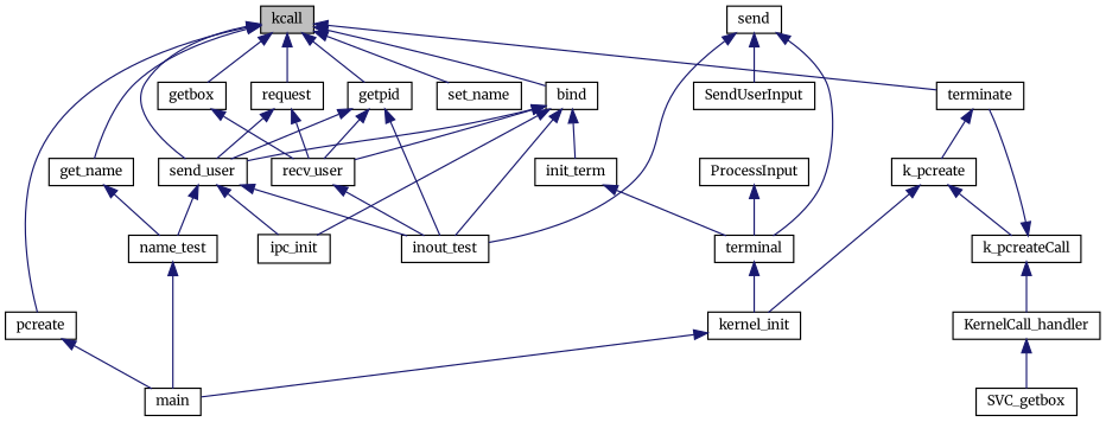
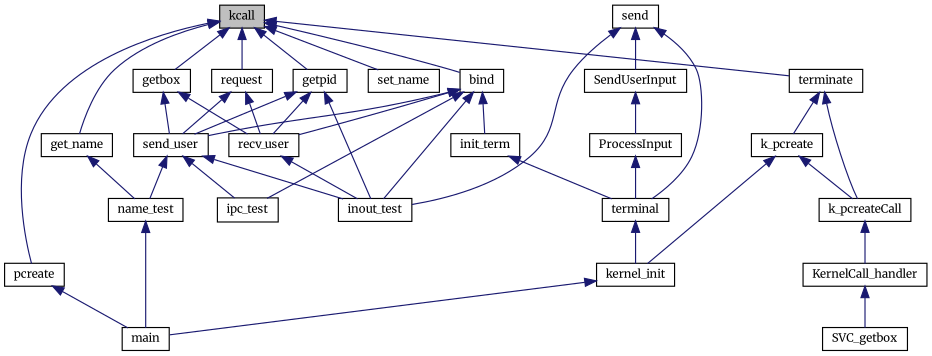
  digraph {
    fontname=Merriweather
    rankdir=TB
    node [color=black fillcolor=white fontname=Merriweather fontsize=10 shape=record style=filled]
    edge [color=midnightblue dir=back fontname=Merriweather fontsize=10 labelfontname=Helvetica labelfontsize=10 style=solid]
    n1 [fillcolor=grey75 fontcolor=black height=0.2 label=kcall width=0.4]
    n2 [height=0.2 label=bind width=0.4]
    n3 [height=0.2 label=get_name width=0.4]
    n4 [height=0.2 label=getbox width=0.4]
    n5 [height=0.2 label=getpid width=0.4]
    n6 [height=0.2 label=pcreate width=0.4]
    n7 [height=0.2 label=request width=0.4]
    n8 [height=0.2 label=set_name width=0.4]
    n9 [height=0.2 label=terminate width=0.4]
    n10 [height=0.2 label=init_term width=0.4]
    n11 [height=0.2 label=inout_test width=0.4]
-   n12 [height=0.2 label=ipc_init width=0.4]
+   n12 [height=0.2 label=ipc_test width=0.4]
    n13 [height=0.2 label=recv_user width=0.4]
    n14 [height=0.2 label=send_user width=0.4]
    n15 [height=0.2 label=name_test width=0.4]
    n16 [height=0.2 label=main width=0.4]
    n17 [height=0.2 label=send width=0.4]
    n18 [height=0.2 label=terminal width=0.4]
    n19 [height=0.2 label=SendUserInput width=0.4]
    n20 [height=0.2 label=k_pcreate width=0.4]
    n21 [height=0.2 label=k_pcreateCall width=0.4]
    n22 [height=0.2 label=kernel_init width=0.4]
    n23 [height=0.2 label=ProcessInput width=0.4]
    n24 [height=0.2 label=KernelCall_handler width=0.4]
    n25 [height=0.2 label=SVC_getbox width=0.4]
    n1 -> n2
    n1 -> n3
    n1 -> n4
    n1 -> n5
    n1 -> n6
    n1 -> n7
    n1 -> n8
    n1 -> n9
    n2 -> n10
    n2 -> n11
    n2 -> n12
    n2 -> n13
    n2 -> n14
    n3 -> n15
    n4 -> n13
-   n1 -> n14
+   n4 -> n14
    n5 -> n11
    n5 -> n13
    n5 -> n14
    n6 -> n16
    n7 -> n13
    n7 -> n14
    n9 -> n20
-   n21 -> n9
+   n9 -> n21
    n10 -> n18
    n13 -> n11
    n14 -> n11
    n14 -> n12
    n14 -> n15
    n15 -> n16
    n17 -> n11
    n17 -> n18
    n17 -> n19
    n18 -> n22
+   n19 -> n23
    n20 -> n21
    n20 -> n22
    n21 -> n24
    n22 -> n16
    n23 -> n18
    n24 -> n25
  }
